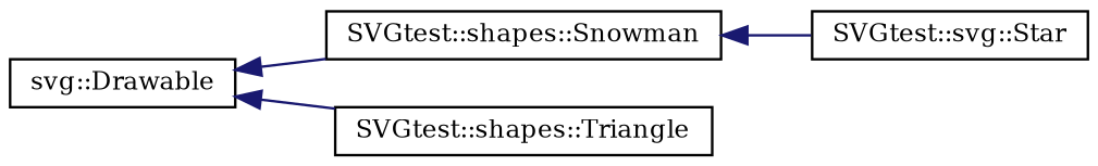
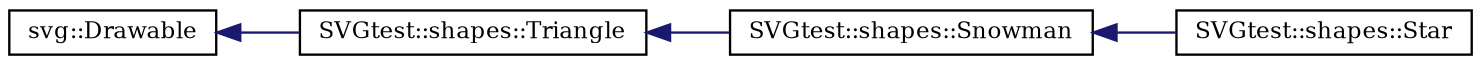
  digraph {
    fontname="DejaVu Serif"
    rankdir=LR
    node [color=black fillcolor=white fontname="DejaVu Serif" fontsize=10 shape=record style=filled]
    edge [color=midnightblue dir=back fontname="DejaVu Serif" fontsize=10 labelfontname=Helvetica labelfontsize=10 style=solid]
    n1 [height=0.2 label="svg::Drawable" width=0.4]
    n2 [height=0.2 label="SVGtest::shapes::Snowman" width=0.4]
    n3 [height=0.2 label="SVGtest::shapes::Triangle" width=0.4]
-   n4 [height=0.2 label="SVGtest::svg::Star" width=0.4]
-   n1 -> n2
+   n4 [height=0.2 label="SVGtest::shapes::Star" width=0.4]
+   n3 -> n2
    n1 -> n3
    n2 -> n4
  }
